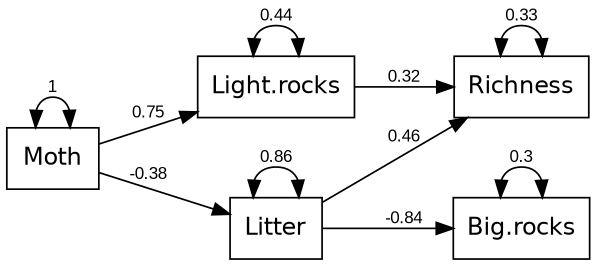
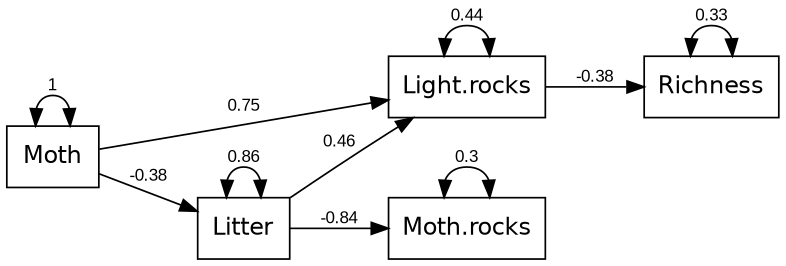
  digraph {
    rankdir=LR
    node [fontname=Helvetica fontsize=14 shape=box]
    edge [fontname=Arial fontsize=10]
    Moth
    n2 [label="Light.rocks"]
    Litter
    Richness
-   "Big.rocks"
+   "Big.rocks" [label="Moth.rocks"]
    Moth -> Moth [dir=both label=1]
    Moth -> n2 [label=0.75]
    Moth -> Litter [label=-0.38]
    n2 -> n2 [dir=both label=0.44]
-   n2 -> Richness [label=0.32]
+   n2 -> Richness [label=-0.38]
    Litter -> Litter [dir=both label=0.86]
-   Litter -> Richness [label=0.46]
+   Litter -> n2 [label=0.46]
    Litter -> "Big.rocks" [label=-0.84]
    Richness -> Richness [dir=both label=0.33]
    "Big.rocks" -> "Big.rocks" [dir=both label=0.3]
  }
